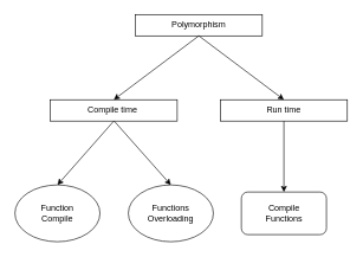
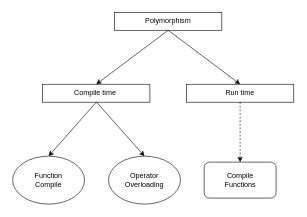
  <mxCell id="0" />
  <mxCell id="1" parent="0" />
  <mxCell id="2" value="Polymorphism" style="rounded=0;whiteSpace=wrap;html=1;" vertex="1" parent="1"><mxGeometry x="190" y="20" width="179" height="30" as="geometry" /></mxCell>
  <mxCell id="3" value="Compile time&amp;nbsp;" style="rounded=0;whiteSpace=wrap;html=1;" vertex="1" parent="1"><mxGeometry x="70" y="140" width="179" height="30" as="geometry" /></mxCell>
  <mxCell id="4" value="Run time" style="rounded=0;whiteSpace=wrap;html=1;" vertex="1" parent="1"><mxGeometry x="310" y="140" width="179" height="30" as="geometry" /></mxCell>
  <mxCell id="5" value="" style="endArrow=classic;html=1;exitX=0.5;exitY=1;exitDx=0;exitDy=0;entryX=0.5;entryY=0;entryDx=0;entryDy=0;" edge="1" parent="1" source="2" target="3"><mxGeometry width="50" height="50" relative="1" as="geometry"><mxPoint x="280" y="200" as="sourcePoint" /><mxPoint x="330" y="150" as="targetPoint" /></mxGeometry></mxCell>
  <mxCell id="6" value="" style="endArrow=classic;html=1;exitX=0.5;exitY=1;exitDx=0;exitDy=0;entryX=0.5;entryY=0;entryDx=0;entryDy=0;" edge="1" parent="1" source="2" target="4"><mxGeometry width="50" height="50" relative="1" as="geometry"><mxPoint x="280" y="200" as="sourcePoint" /><mxPoint x="330" y="150" as="targetPoint" /></mxGeometry></mxCell>
  <mxCell id="7" value="Function&lt;br&gt;Compile" style="ellipse;whiteSpace=wrap;html=1;" vertex="1" parent="1"><mxGeometry x="20" y="260" width="120" height="80" as="geometry" /></mxCell>
- <mxCell id="8" value="Functions&lt;br&gt;Overloading" style="ellipse;whiteSpace=wrap;html=1;" vertex="1" parent="1"><mxGeometry x="180" y="260" width="120" height="80" as="geometry" /></mxCell>
+ <mxCell id="8" value="Operator&lt;br&gt;Overloading" style="ellipse;whiteSpace=wrap;html=1;" vertex="1" parent="1"><mxGeometry x="180" y="260" width="120" height="80" as="geometry" /></mxCell>
  <mxCell id="9" value="" style="endArrow=classic;html=1;exitX=0.5;exitY=1;exitDx=0;exitDy=0;entryX=0.5;entryY=0;entryDx=0;entryDy=0;" edge="1" parent="1" source="3" target="7"><mxGeometry width="50" height="50" relative="1" as="geometry"><mxPoint x="180" y="220" as="sourcePoint" /><mxPoint x="230" y="170" as="targetPoint" /></mxGeometry></mxCell>
  <mxCell id="10" value="" style="endArrow=classic;html=1;entryX=0.5;entryY=0;entryDx=0;entryDy=0;" edge="1" parent="1" target="8"><mxGeometry width="50" height="50" relative="1" as="geometry"><mxPoint x="160" y="170" as="sourcePoint" /><mxPoint x="230" y="170" as="targetPoint" /></mxGeometry></mxCell>
  <mxCell id="11" value="Compile&lt;br&gt;Functions" style="rounded=1;whiteSpace=wrap;html=1;" vertex="1" parent="1"><mxGeometry x="339.5" y="270" width="120" height="60" as="geometry" /></mxCell>
- <mxCell id="12" value="" style="endArrow=classic;html=1;exitX=0.5;exitY=1;exitDx=0;exitDy=0;entryX=0.5;entryY=0;entryDx=0;entryDy=0;" edge="1" parent="1" source="4" target="11"><mxGeometry width="50" height="50" relative="1" as="geometry"><mxPoint x="180" y="120" as="sourcePoint" /><mxPoint x="230" y="70" as="targetPoint" /></mxGeometry></mxCell>
+ <mxCell id="12" value="" style="endArrow=classic;html=1;exitX=0.5;exitY=1;exitDx=0;exitDy=0;entryX=0.5;entryY=0;entryDx=0;entryDy=0;dashed=1;" edge="1" parent="1" source="4" target="11"><mxGeometry width="50" height="50" relative="1" as="geometry"><mxPoint x="180" y="120" as="sourcePoint" /><mxPoint x="230" y="70" as="targetPoint" /></mxGeometry></mxCell>
